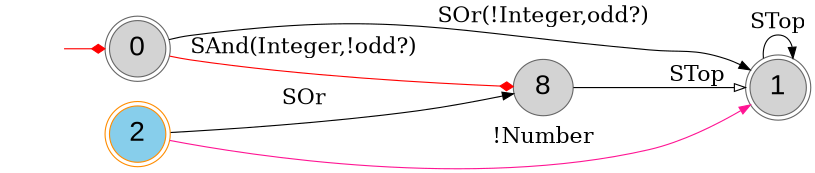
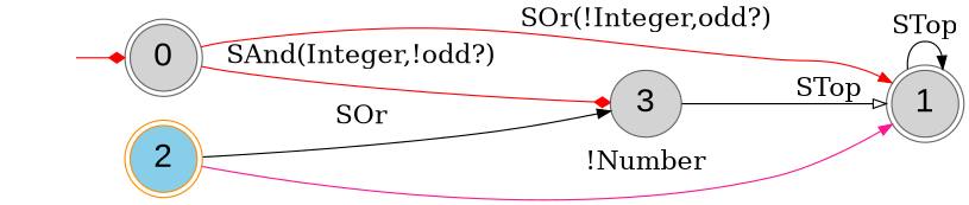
  digraph {
    fontname=courier
    labeljust=l
    nojustify=true
    rankdir=LR
    node [fontname=Arial fontsize=25 style=filled color=gray40 fillcolor=lightgrey shape=doublecircle]
    edge [arrowhead=normal color=red fontsize=20]
    I0 [style=invis width=0 color="" fillcolor="" shape=""]
    n2 [label=0]
    n3 [label=1]
-   n4 [label=8 shape=""]
+   n4 [label=3 shape=""]
    n5 [color=darkorange fillcolor=skyblue label=2]
    I0 -> n2 [arrowhead=diamond]
-   n2 -> n3 [color=black label="SOr(!Integer,odd?)"]
+   n2 -> n3 [label="SOr(!Integer,odd?)"]
    n2 -> n4 [arrowhead=diamond label="SAnd(Integer,!odd?)"]
    n3 -> n3 [color=black label=STop]
    n4 -> n3 [arrowhead=onormal color=black label=STop]
    n5 -> n3 [color=deeppink label="!Number"]
    n5 -> n4 [color=black label=SOr]
  }
